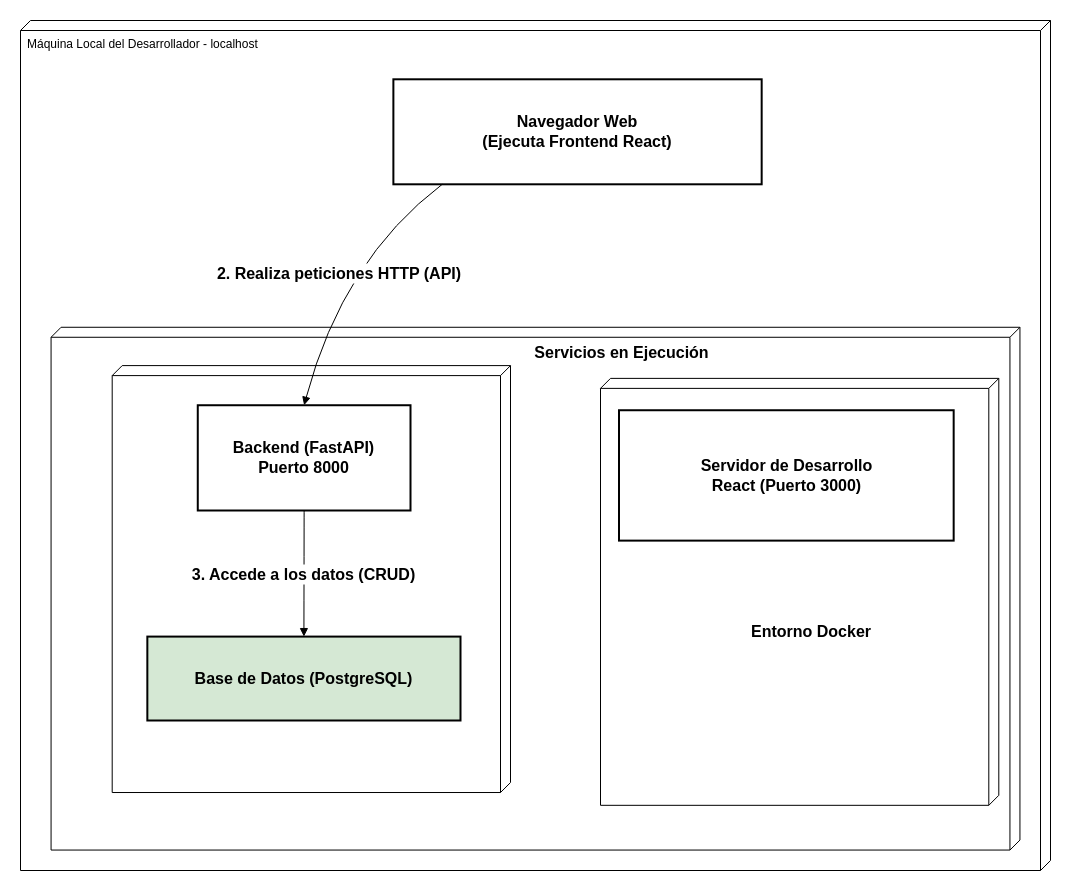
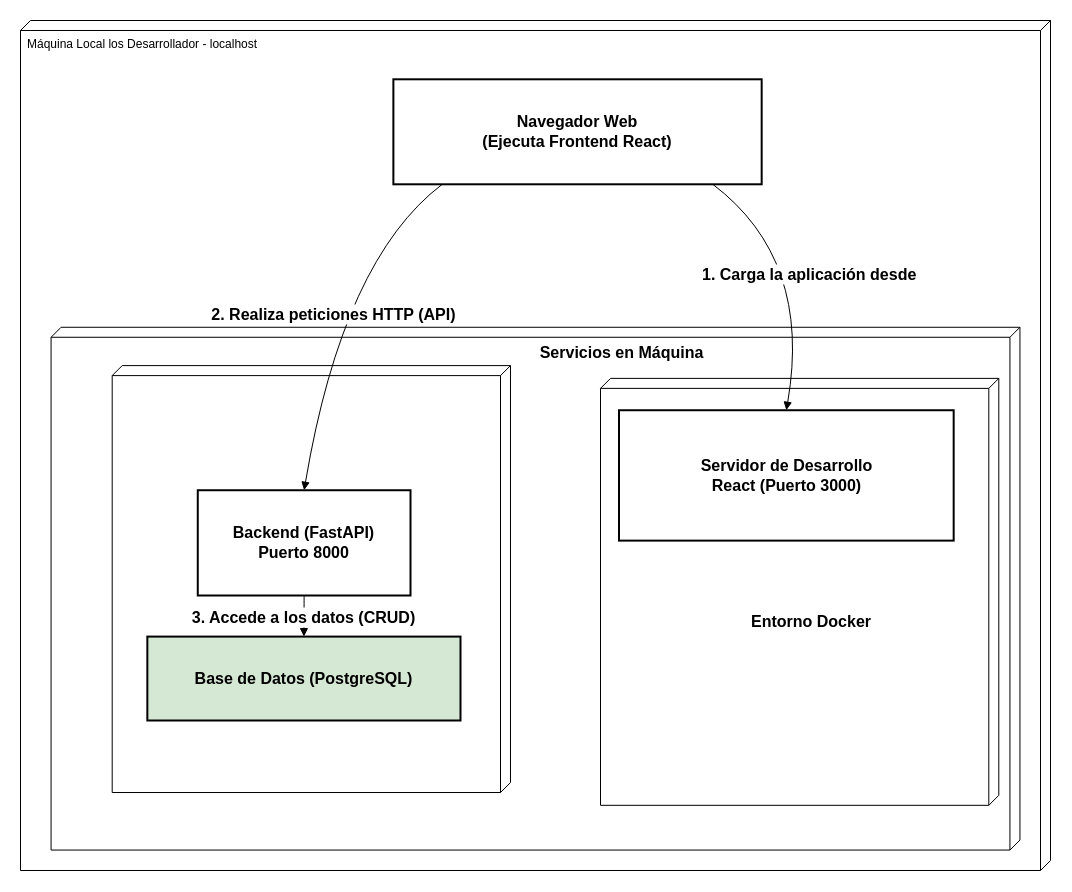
  <mxCell id="0" />
  <mxCell id="1" parent="0" />
- <mxCell id="2" value="Máquina Local del Desarrollador - localhost" style="verticalAlign=top;align=left;shape=cube;size=10;direction=south;fontStyle=0;html=1;boundedLbl=1;spacingLeft=5;whiteSpace=wrap;" vertex="1" parent="1"><mxGeometry x="20" y="20" width="1030" height="850" as="geometry" /></mxCell>
+ <mxCell id="2" value="Máquina Local los Desarrollador - localhost" style="verticalAlign=top;align=left;shape=cube;size=10;direction=south;fontStyle=0;html=1;boundedLbl=1;spacingLeft=5;whiteSpace=wrap;" vertex="1" parent="1"><mxGeometry x="20" y="20" width="1030" height="850" as="geometry" /></mxCell>
  <mxCell id="3" value="" style="verticalAlign=top;align=left;shape=cube;size=10;direction=south;fontStyle=0;html=1;boundedLbl=1;spacingLeft=5;whiteSpace=wrap;" vertex="1" parent="2"><mxGeometry x="30.564" y="306.767" width="968.872" height="522.782" as="geometry" /></mxCell>
  <mxCell id="4" value="" style="verticalAlign=top;align=left;shape=cube;size=10;direction=south;fontStyle=0;html=1;boundedLbl=1;spacingLeft=5;whiteSpace=wrap;1" vertex="1" parent="2"><mxGeometry x="91.69" y="345.11" width="398.31" height="426.92" as="geometry" /></mxCell>
- <mxCell id="5" value="Backend (FastAPI)&#10;Puerto 8000" style="whiteSpace=wrap;strokeWidth=2;fontSize=16;fontStyle=1" vertex="1" parent="2"><mxGeometry x="177.27" y="384.74" width="212.73" height="105.26" as="geometry" /></mxCell>
+ <mxCell id="5" value="Backend (FastAPI)&#10;Puerto 8000" style="whiteSpace=wrap;strokeWidth=2;fontSize=16;fontStyle=1" vertex="1" parent="2"><mxGeometry x="177.27" y="469.74" width="212.73" height="105.26" as="geometry" /></mxCell>
  <mxCell id="6" value="Navegador Web&#10;(Ejecuta Frontend React)" style="whiteSpace=wrap;strokeWidth=2;fontSize=16;fontStyle=1" vertex="1" parent="2"><mxGeometry x="372.878" y="58.797" width="368.294" height="105" as="geometry" /></mxCell>
  <mxCell id="7" value="Base de Datos (PostgreSQL)" style="whiteSpace=wrap;strokeWidth=2;fontSize=16;fontStyle=1;fillColor=#d5e8d4;" vertex="1" parent="2"><mxGeometry x="126.84" y="616.09" width="313.16" height="83.91" as="geometry" /></mxCell>
  <mxCell id="8" value="2. Realiza peticiones HTTP (API)" style="curved=1;startArrow=none;endArrow=block;exitX=0.14;exitY=0.99;entryX=0.5;entryY=0;rounded=0;fontSize=16;fontStyle=1" edge="1" parent="2" source="6" target="5"><mxGeometry relative="1" as="geometry"><Array as="points"><mxPoint x="322.448" y="239.023" /></Array></mxGeometry></mxCell>
  <mxCell id="9" value="3. Accede a los datos (CRUD)" style="curved=1;startArrow=none;endArrow=block;exitX=0.5;exitY=1;entryX=0.5;entryY=0.01;rounded=0;fontSize=16;fontStyle=1" edge="1" parent="2" source="5" target="7"><mxGeometry relative="1" as="geometry"><Array as="points" /></mxGeometry></mxCell>
- <mxCell id="10" value="&lt;font style=&quot;font-size: 16px;&quot;&gt;&lt;b&gt;Servicios en Ejecución&lt;/b&gt;&lt;/font&gt;" style="text;html=1;align=center;verticalAlign=middle;whiteSpace=wrap;rounded=0;" vertex="1" parent="2"><mxGeometry x="372.878" y="306.767" width="456.929" height="51.128" as="geometry" /></mxCell>
+ <mxCell id="10" value="&lt;font style=&quot;font-size: 16px;&quot;&gt;&lt;b&gt;Servicios en Máquina&lt;/b&gt;&lt;/font&gt;" style="text;html=1;align=center;verticalAlign=middle;whiteSpace=wrap;rounded=0;" vertex="1" parent="2"><mxGeometry x="372.878" y="306.767" width="456.929" height="51.128" as="geometry" /></mxCell>
  <mxCell id="11" value="" style="verticalAlign=top;align=left;shape=cube;size=10;direction=south;fontStyle=0;html=1;boundedLbl=1;spacingLeft=5;whiteSpace=wrap;1" vertex="1" parent="2"><mxGeometry x="580" y="357.89" width="398.31" height="426.92" as="geometry" /></mxCell>
- <mxCell id="12" value="&lt;span style=&quot;font-size: 16px; font-weight: 700;&quot;&gt;Entorno Docker&lt;/span&gt;" style="text;html=1;align=center;verticalAlign=middle;whiteSpace=wrap;rounded=0;" vertex="1" parent="2"><mxGeometry x="683.865" y="585.188" width="213.947" height="51.128" as="geometry" /></mxCell>
+ <mxCell id="12" value="&lt;span style=&quot;font-size: 16px; font-weight: 700;&quot;&gt;Entorno Docker&lt;/span&gt;" style="text;html=1;align=center;verticalAlign=middle;whiteSpace=wrap;rounded=0;" vertex="1" parent="2"><mxGeometry x="683.865" y="575.188" width="213.947" height="51.128" as="geometry" /></mxCell>
  <mxCell id="13" value="Servidor de Desarrollo&#10;React (Puerto 3000)" style="whiteSpace=wrap;strokeWidth=2;fontSize=16;fontStyle=1" vertex="1" parent="2"><mxGeometry x="598.501" y="389.737" width="334.674" height="130.376" as="geometry" /></mxCell>
+ <mxCell id="14" value="1. Carga la aplicación desde" style="curved=1;startArrow=none;endArrow=block;exitX=0.86;exitY=0.99;entryX=0.5;entryY=0;rounded=0;fontSize=16;fontStyle=1" edge="1" parent="2" source="6" target="13"><mxGeometry relative="1" as="geometry"><Array as="points"><mxPoint x="791.602" y="239.023" /></Array></mxGeometry></mxCell>
